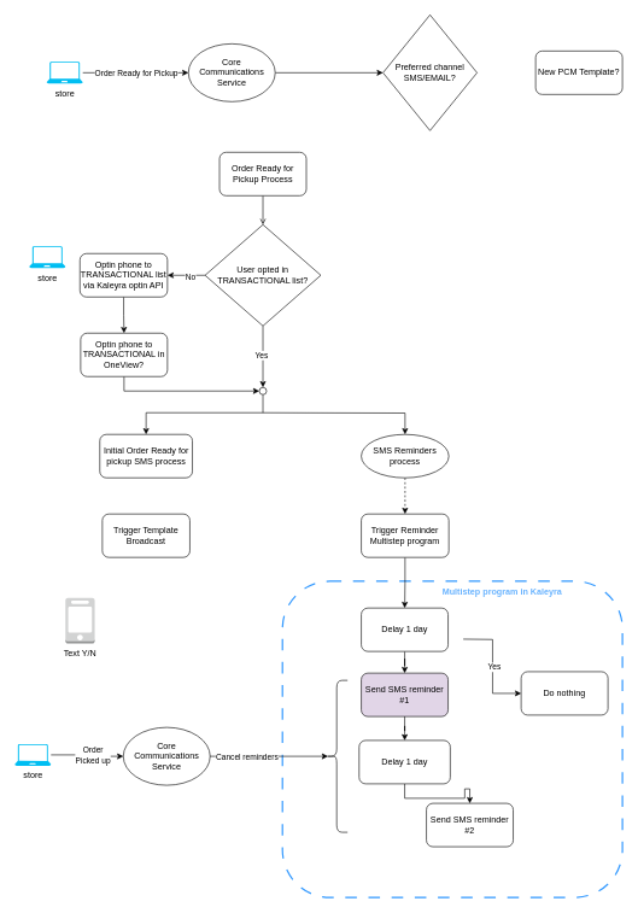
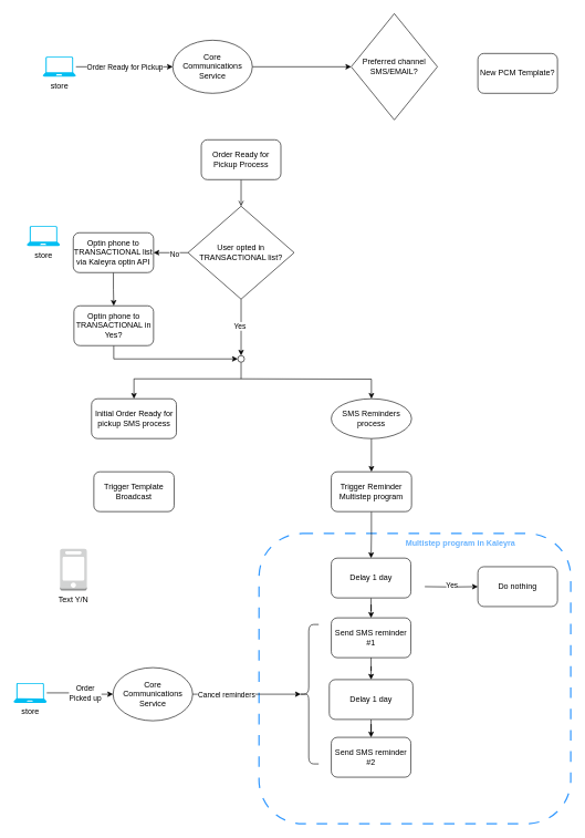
  <mxCell id="0" />
  <mxCell id="1" parent="0" />
  <mxCell id="2" value="" style="rounded=1;whiteSpace=wrap;html=1;fillColor=none;dashed=1;dashPattern=8 8;strokeColor=#3399FF;strokeWidth=2;" parent="1" vertex="1"><mxGeometry x="390" y="803" width="470" height="437" as="geometry" /></mxCell>
  <mxCell id="3" style="edgeStyle=orthogonalEdgeStyle;rounded=0;orthogonalLoop=1;jettySize=auto;html=1;entryX=0;entryY=0.5;entryDx=0;entryDy=0;" parent="1" source="5" target="7" edge="1"><mxGeometry relative="1" as="geometry" /></mxCell>
  <mxCell id="4" value="Order Ready for Pickup" style="edgeLabel;html=1;align=center;verticalAlign=middle;resizable=0;points=[];" parent="3" vertex="1" connectable="0"><mxGeometry x="-0.289" y="-3" relative="1" as="geometry"><mxPoint x="21" y="-3" as="offset" /></mxGeometry></mxCell>
  <mxCell id="5" value="store" style="verticalLabelPosition=bottom;html=1;verticalAlign=top;align=center;strokeColor=none;fillColor=#00BEF2;shape=mxgraph.azure.laptop;pointerEvents=1;" parent="1" vertex="1"><mxGeometry x="64" y="85" width="50" height="30" as="geometry" /></mxCell>
  <mxCell id="6" style="edgeStyle=orthogonalEdgeStyle;rounded=0;orthogonalLoop=1;jettySize=auto;html=1;entryX=0;entryY=0.5;entryDx=0;entryDy=0;" parent="1" source="7" target="8" edge="1"><mxGeometry relative="1" as="geometry" /></mxCell>
  <mxCell id="7" value="Core Communications Service" style="ellipse;whiteSpace=wrap;html=1;" parent="1" vertex="1"><mxGeometry x="260" y="60" width="120" height="80" as="geometry" /></mxCell>
  <mxCell id="8" value="Preferred channel SMS/EMAIL?" style="rhombus;whiteSpace=wrap;html=1;" parent="1" vertex="1"><mxGeometry x="529" y="20" width="130" height="160" as="geometry" /></mxCell>
  <mxCell id="9" style="edgeStyle=orthogonalEdgeStyle;rounded=0;orthogonalLoop=1;jettySize=auto;html=1;entryX=1;entryY=0.5;entryDx=0;entryDy=0;" parent="1" source="13" target="16" edge="1"><mxGeometry relative="1" as="geometry" /></mxCell>
  <mxCell id="10" value="No" style="edgeLabel;html=1;align=center;verticalAlign=middle;resizable=0;points=[];" parent="9" vertex="1" connectable="0"><mxGeometry x="-0.2" y="2" relative="1" as="geometry"><mxPoint as="offset" /></mxGeometry></mxCell>
  <mxCell id="11" style="edgeStyle=orthogonalEdgeStyle;rounded=0;orthogonalLoop=1;jettySize=auto;html=1;entryX=0.5;entryY=0;entryDx=0;entryDy=0;" parent="1" source="13" target="35" edge="1"><mxGeometry relative="1" as="geometry" /></mxCell>
  <mxCell id="12" value="Yes" style="edgeLabel;html=1;align=center;verticalAlign=middle;resizable=0;points=[];" parent="11" vertex="1" connectable="0"><mxGeometry x="-0.059" y="-3" relative="1" as="geometry"><mxPoint as="offset" /></mxGeometry></mxCell>
  <mxCell id="13" value="User opted in TRANSACTIONAL list?" style="rhombus;whiteSpace=wrap;html=1;" parent="1" vertex="1"><mxGeometry x="283" y="310" width="160" height="140" as="geometry" /></mxCell>
- <mxCell id="14" value="New PCM Template?" style="rounded=1;whiteSpace=wrap;html=1;" parent="1" vertex="1"><mxGeometry x="740" y="70" width="120" height="60" as="geometry" /></mxCell>
+ <mxCell id="14" value="New PCM Template?" style="rounded=1;whiteSpace=wrap;html=1;" parent="1" vertex="1"><mxGeometry x="720" y="80" width="120" height="60" as="geometry" /></mxCell>
  <mxCell id="15" value="" style="edgeStyle=orthogonalEdgeStyle;rounded=0;orthogonalLoop=1;jettySize=auto;html=1;" parent="1" source="16" target="19" edge="1"><mxGeometry relative="1" as="geometry" /></mxCell>
  <mxCell id="16" value="Optin phone to TRANSACTIONAL list via Kaleyra optin API" style="rounded=1;whiteSpace=wrap;html=1;" parent="1" vertex="1"><mxGeometry x="110" y="350" width="121" height="60" as="geometry" /></mxCell>
  <mxCell id="17" value="Trigger Template Broadcast" style="rounded=1;whiteSpace=wrap;html=1;" parent="1" vertex="1"><mxGeometry x="141" y="710" width="121" height="60" as="geometry" /></mxCell>
  <mxCell id="18" style="edgeStyle=orthogonalEdgeStyle;rounded=0;orthogonalLoop=1;jettySize=auto;html=1;entryX=0;entryY=0.5;entryDx=0;entryDy=0;exitX=0.5;exitY=1;exitDx=0;exitDy=0;" parent="1" source="19" target="35" edge="1"><mxGeometry relative="1" as="geometry" /></mxCell>
- <mxCell id="19" value="Optin phone to TRANSACTIONAL in OneView?" style="rounded=1;whiteSpace=wrap;html=1;" parent="1" vertex="1"><mxGeometry x="111" y="460" width="120" height="60" as="geometry" /></mxCell>
+ <mxCell id="19" value="Optin phone to TRANSACTIONAL in Yes?" style="rounded=1;whiteSpace=wrap;html=1;" parent="1" vertex="1"><mxGeometry x="111" y="460" width="120" height="60" as="geometry" /></mxCell>
  <mxCell id="20" style="edgeStyle=orthogonalEdgeStyle;rounded=0;orthogonalLoop=1;jettySize=auto;html=1;entryX=0.5;entryY=0;entryDx=0;entryDy=0;exitX=0.5;exitY=1;exitDx=0;exitDy=0;" parent="1" source="39" target="41" edge="1"><mxGeometry relative="1" as="geometry"><mxPoint x="549" y="810" as="sourcePoint" /><mxPoint x="560" y="813" as="targetPoint" /></mxGeometry></mxCell>
  <mxCell id="21" style="edgeStyle=orthogonalEdgeStyle;rounded=0;orthogonalLoop=1;jettySize=auto;html=1;entryX=0.5;entryY=0;entryDx=0;entryDy=0;" parent="1" source="42" target="27" edge="1"><mxGeometry relative="1" as="geometry"><mxPoint x="560" y="1213" as="targetPoint" /></mxGeometry></mxCell>
  <mxCell id="22" style="edgeStyle=orthogonalEdgeStyle;rounded=0;orthogonalLoop=1;jettySize=auto;html=1;entryX=0;entryY=0.5;entryDx=0;entryDy=0;" parent="1" target="24" edge="1"><mxGeometry relative="1" as="geometry"><mxPoint x="640" y="883" as="sourcePoint" /></mxGeometry></mxCell>
  <mxCell id="23" value="Yes" style="edgeLabel;html=1;align=center;verticalAlign=middle;resizable=0;points=[];" parent="22" vertex="1" connectable="0"><mxGeometry x="0.025" y="2" relative="1" as="geometry"><mxPoint as="offset" /></mxGeometry></mxCell>
- <mxCell id="24" value="Do nothing" style="rounded=1;whiteSpace=wrap;html=1;" parent="1" vertex="1"><mxGeometry x="720" y="928" width="120" height="60" as="geometry" /></mxCell>
+ <mxCell id="24" value="Do nothing" style="rounded=1;whiteSpace=wrap;html=1;" parent="1" vertex="1"><mxGeometry x="720" y="853" width="120" height="60" as="geometry" /></mxCell>
  <mxCell id="25" style="edgeStyle=orthogonalEdgeStyle;rounded=0;orthogonalLoop=1;jettySize=auto;html=1;entryX=0.5;entryY=0;entryDx=0;entryDy=0;" parent="1" source="26" target="42" edge="1"><mxGeometry relative="1" as="geometry" /></mxCell>
- <mxCell id="26" value="Send SMS reminder #1" style="rounded=1;whiteSpace=wrap;html=1;fillColor=#e1d5e7;" parent="1" vertex="1"><mxGeometry x="499" y="930" width="120" height="60" as="geometry" /></mxCell>
- <mxCell id="27" value="Send SMS reminder #2" style="rounded=1;whiteSpace=wrap;html=1;" parent="1" vertex="1"><mxGeometry x="589" y="1110" width="120" height="60" as="geometry" /></mxCell>
+ <mxCell id="26" value="Send SMS reminder #1" style="rounded=1;whiteSpace=wrap;html=1;" parent="1" vertex="1"><mxGeometry x="499" y="930" width="120" height="60" as="geometry" /></mxCell>
+ <mxCell id="27" value="Send SMS reminder #2" style="rounded=1;whiteSpace=wrap;html=1;" parent="1" vertex="1"><mxGeometry x="499" y="1110" width="120" height="60" as="geometry" /></mxCell>
  <mxCell id="28" style="edgeStyle=orthogonalEdgeStyle;rounded=0;orthogonalLoop=1;jettySize=auto;html=1;entryX=0.5;entryY=0;entryDx=0;entryDy=0;endArrow=open;" parent="1" source="29" target="13" edge="1"><mxGeometry relative="1" as="geometry" /></mxCell>
  <mxCell id="29" value="Order Ready for Pickup Process" style="rounded=1;whiteSpace=wrap;html=1;" parent="1" vertex="1"><mxGeometry x="303" y="210" width="120" height="60" as="geometry" /></mxCell>
  <mxCell id="30" value="" style="group" parent="1" vertex="1" connectable="0"><mxGeometry x="90" y="826" width="174" height="63" as="geometry" /></mxCell>
  <mxCell id="31" value="Text Y/N" style="outlineConnect=0;dashed=0;verticalLabelPosition=bottom;verticalAlign=top;align=center;html=1;shape=mxgraph.aws3.mobile_client;fillColor=#D2D3D3;gradientColor=none;" parent="30" vertex="1"><mxGeometry width="40.5" height="63" as="geometry" /></mxCell>
  <mxCell id="32" value="Multistep program in Kaleyra" style="text;html=1;strokeColor=none;fillColor=none;align=center;verticalAlign=middle;whiteSpace=wrap;rounded=0;fontColor=#66B2FF;fontStyle=1" parent="1" vertex="1"><mxGeometry x="594" y="803" width="200" height="30" as="geometry" /></mxCell>
  <mxCell id="33" style="edgeStyle=orthogonalEdgeStyle;rounded=0;orthogonalLoop=1;jettySize=auto;html=1;entryX=0.5;entryY=0;entryDx=0;entryDy=0;" parent="1" source="35" target="36" edge="1"><mxGeometry relative="1" as="geometry"><Array as="points"><mxPoint x="363" y="570" /><mxPoint x="202" y="570" /></Array></mxGeometry></mxCell>
  <mxCell id="34" style="edgeStyle=orthogonalEdgeStyle;rounded=0;orthogonalLoop=1;jettySize=auto;html=1;entryX=0.5;entryY=0;entryDx=0;entryDy=0;" parent="1" target="38" edge="1"><mxGeometry relative="1" as="geometry"><mxPoint x="363" y="570" as="sourcePoint" /></mxGeometry></mxCell>
  <mxCell id="35" value="" style="ellipse;whiteSpace=wrap;html=1;aspect=fixed;" parent="1" vertex="1"><mxGeometry x="358" y="535" width="10" height="10" as="geometry" /></mxCell>
  <mxCell id="36" value="Initial Order Ready for pickup SMS process" style="rounded=1;whiteSpace=wrap;html=1;" parent="1" vertex="1"><mxGeometry x="137.5" y="600" width="128" height="60" as="geometry" /></mxCell>
- <mxCell id="37" style="edgeStyle=orthogonalEdgeStyle;rounded=0;orthogonalLoop=1;jettySize=auto;html=1;entryX=0.5;entryY=0;entryDx=0;entryDy=0;dashed=1;" parent="1" source="38" target="39" edge="1"><mxGeometry relative="1" as="geometry" /></mxCell>
+ <mxCell id="37" style="edgeStyle=orthogonalEdgeStyle;rounded=0;orthogonalLoop=1;jettySize=auto;html=1;entryX=0.5;entryY=0;entryDx=0;entryDy=0;" parent="1" source="38" target="39" edge="1"><mxGeometry relative="1" as="geometry" /></mxCell>
  <mxCell id="38" value="SMS Reminders process" style="ellipse;whiteSpace=wrap;html=1;" parent="1" vertex="1"><mxGeometry x="499" y="600" width="121" height="60" as="geometry" /></mxCell>
  <mxCell id="39" value="Trigger Reminder Multistep program" style="rounded=1;whiteSpace=wrap;html=1;" parent="1" vertex="1"><mxGeometry x="499" y="710" width="121" height="60" as="geometry" /></mxCell>
  <mxCell id="40" style="edgeStyle=orthogonalEdgeStyle;rounded=0;orthogonalLoop=1;jettySize=auto;html=1;" parent="1" source="41" target="26" edge="1"><mxGeometry relative="1" as="geometry" /></mxCell>
  <mxCell id="41" value="Delay 1 day" style="rounded=1;whiteSpace=wrap;html=1;" parent="1" vertex="1"><mxGeometry x="499" y="840" width="120" height="60" as="geometry" /></mxCell>
  <mxCell id="42" value="Delay 1 day" style="rounded=1;whiteSpace=wrap;html=1;" parent="1" vertex="1"><mxGeometry x="496" y="1023" width="126" height="60" as="geometry" /></mxCell>
  <mxCell id="43" value="store" style="verticalLabelPosition=bottom;html=1;verticalAlign=top;align=center;strokeColor=none;fillColor=#00BEF2;shape=mxgraph.azure.laptop;pointerEvents=1;" parent="1" vertex="1"><mxGeometry x="40" y="340" width="50" height="30" as="geometry" /></mxCell>
  <mxCell id="44" style="edgeStyle=orthogonalEdgeStyle;rounded=0;orthogonalLoop=1;jettySize=auto;html=1;entryX=0;entryY=0.5;entryDx=0;entryDy=0;" parent="1" source="46" target="47" edge="1"><mxGeometry relative="1" as="geometry" /></mxCell>
  <mxCell id="45" value="Order&lt;br&gt;Picked up" style="edgeLabel;html=1;align=center;verticalAlign=middle;resizable=0;points=[];" parent="44" vertex="1" connectable="0"><mxGeometry x="-0.289" y="-3" relative="1" as="geometry"><mxPoint x="21" y="-3" as="offset" /></mxGeometry></mxCell>
  <mxCell id="46" value="store" style="verticalLabelPosition=bottom;html=1;verticalAlign=top;align=center;strokeColor=none;fillColor=#00BEF2;shape=mxgraph.azure.laptop;pointerEvents=1;" parent="1" vertex="1"><mxGeometry y="1028" width="50" height="30" as="geometry" x="20" /></mxCell>
  <mxCell id="47" value="Core Communications Service" style="ellipse;whiteSpace=wrap;html=1;" parent="1" vertex="1"><mxGeometry x="170" y="1005" width="120" height="80" as="geometry" /></mxCell>
  <mxCell id="48" value="" style="shape=curlyBracket;whiteSpace=wrap;html=1;rounded=1;labelPosition=left;verticalLabelPosition=middle;align=right;verticalAlign=middle;" vertex="1" parent="1"><mxGeometry x="450" y="940" width="30" height="210" as="geometry" /></mxCell>
  <mxCell id="49" style="edgeStyle=orthogonalEdgeStyle;rounded=0;orthogonalLoop=1;jettySize=auto;html=1;entryX=0.1;entryY=0.5;entryDx=0;entryDy=0;entryPerimeter=0;" edge="1" parent="1" source="47" target="48"><mxGeometry relative="1" as="geometry" /></mxCell>
  <mxCell id="50" value="Cancel reminders" style="edgeLabel;html=1;align=center;verticalAlign=middle;resizable=0;points=[];" vertex="1" connectable="0" parent="49"><mxGeometry x="-0.387" relative="1" as="geometry"><mxPoint as="offset" /></mxGeometry></mxCell>
